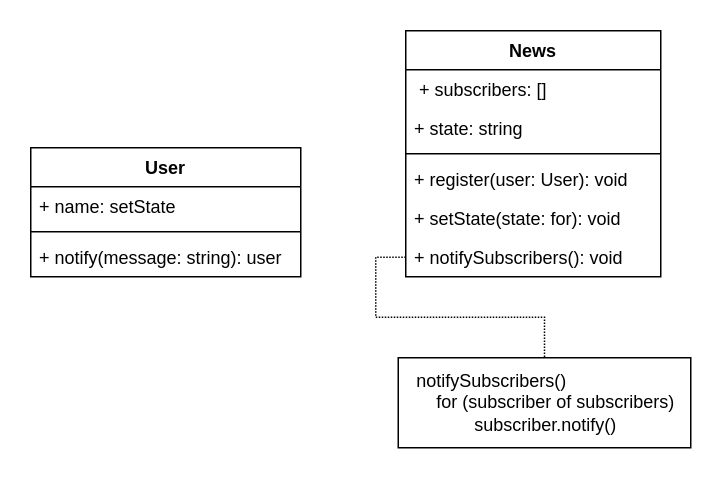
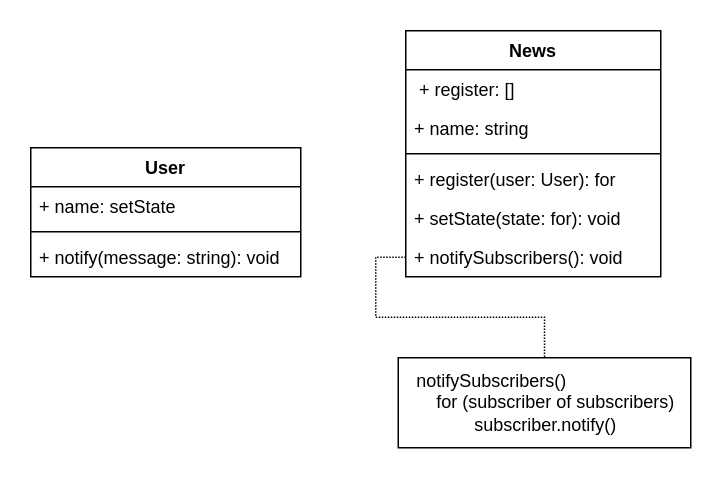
  <mxCell id="0" />
  <mxCell id="1" parent="0" />
  <mxCell id="2" value="User" style="swimlane;fontStyle=1;align=center;verticalAlign=top;childLayout=stackLayout;horizontal=1;startSize=26;horizontalStack=0;resizeParent=1;resizeParentMax=0;resizeLast=0;collapsible=1;marginBottom=0;" vertex="1" parent="1"><mxGeometry x="20" y="98" width="180" height="86" as="geometry" /></mxCell>
  <mxCell id="3" value="+ name: setState" style="text;strokeColor=none;fillColor=none;align=left;verticalAlign=top;spacingLeft=4;spacingRight=4;overflow=hidden;rotatable=0;points=[[0,0.5],[1,0.5]];portConstraint=eastwest;" vertex="1" parent="2"><mxGeometry y="26" width="180" height="26" as="geometry" /></mxCell>
  <mxCell id="4" value="" style="line;strokeWidth=1;fillColor=none;align=left;verticalAlign=middle;spacingTop=-1;spacingLeft=3;spacingRight=3;rotatable=0;labelPosition=right;points=[];portConstraint=eastwest;" vertex="1" parent="2"><mxGeometry y="52" width="180" height="8" as="geometry" /></mxCell>
- <mxCell id="5" value="+ notify(message: string): user" style="text;strokeColor=none;fillColor=none;align=left;verticalAlign=top;spacingLeft=4;spacingRight=4;overflow=hidden;rotatable=0;points=[[0,0.5],[1,0.5]];portConstraint=eastwest;" vertex="1" parent="2"><mxGeometry y="60" width="180" height="26" as="geometry" /></mxCell>
+ <mxCell id="5" value="+ notify(message: string): void" style="text;strokeColor=none;fillColor=none;align=left;verticalAlign=top;spacingLeft=4;spacingRight=4;overflow=hidden;rotatable=0;points=[[0,0.5],[1,0.5]];portConstraint=eastwest;" vertex="1" parent="2"><mxGeometry y="60" width="180" height="26" as="geometry" /></mxCell>
  <mxCell id="6" value="News" style="swimlane;fontStyle=1;align=center;verticalAlign=top;childLayout=stackLayout;horizontal=1;startSize=26;horizontalStack=0;resizeParent=1;resizeParentMax=0;resizeLast=0;collapsible=1;marginBottom=0;" vertex="1" parent="1"><mxGeometry x="270" y="20" width="170" height="164" as="geometry" /></mxCell>
- <mxCell id="7" value=" + subscribers: []" style="text;strokeColor=none;fillColor=none;align=left;verticalAlign=top;spacingLeft=4;spacingRight=4;overflow=hidden;rotatable=0;points=[[0,0.5],[1,0.5]];portConstraint=eastwest;" vertex="1" parent="6"><mxGeometry y="26" width="170" height="26" as="geometry" /></mxCell>
- <mxCell id="8" value="+ state: string" style="text;strokeColor=none;fillColor=none;align=left;verticalAlign=top;spacingLeft=4;spacingRight=4;overflow=hidden;rotatable=0;points=[[0,0.5],[1,0.5]];portConstraint=eastwest;" vertex="1" parent="6"><mxGeometry y="52" width="170" height="26" as="geometry" /></mxCell>
+ <mxCell id="7" value=" + register: []" style="text;strokeColor=none;fillColor=none;align=left;verticalAlign=top;spacingLeft=4;spacingRight=4;overflow=hidden;rotatable=0;points=[[0,0.5],[1,0.5]];portConstraint=eastwest;" vertex="1" parent="6"><mxGeometry y="26" width="170" height="26" as="geometry" /></mxCell>
+ <mxCell id="8" value="+ name: string" style="text;strokeColor=none;fillColor=none;align=left;verticalAlign=top;spacingLeft=4;spacingRight=4;overflow=hidden;rotatable=0;points=[[0,0.5],[1,0.5]];portConstraint=eastwest;" vertex="1" parent="6"><mxGeometry y="52" width="170" height="26" as="geometry" /></mxCell>
  <mxCell id="9" value="" style="line;strokeWidth=1;fillColor=none;align=left;verticalAlign=middle;spacingTop=-1;spacingLeft=3;spacingRight=3;rotatable=0;labelPosition=right;points=[];portConstraint=eastwest;" vertex="1" parent="6"><mxGeometry y="78" width="170" height="8" as="geometry" /></mxCell>
- <mxCell id="10" value="+ register(user: User): void" style="text;strokeColor=none;fillColor=none;align=left;verticalAlign=top;spacingLeft=4;spacingRight=4;overflow=hidden;rotatable=0;points=[[0,0.5],[1,0.5]];portConstraint=eastwest;" vertex="1" parent="6"><mxGeometry y="86" width="170" height="26" as="geometry" /></mxCell>
+ <mxCell id="10" value="+ register(user: User): for" style="text;strokeColor=none;fillColor=none;align=left;verticalAlign=top;spacingLeft=4;spacingRight=4;overflow=hidden;rotatable=0;points=[[0,0.5],[1,0.5]];portConstraint=eastwest;" vertex="1" parent="6"><mxGeometry y="86" width="170" height="26" as="geometry" /></mxCell>
  <mxCell id="11" value="+ setState(state: for): void" style="text;strokeColor=none;fillColor=none;align=left;verticalAlign=top;spacingLeft=4;spacingRight=4;overflow=hidden;rotatable=0;points=[[0,0.5],[1,0.5]];portConstraint=eastwest;" vertex="1" parent="6"><mxGeometry y="112" width="170" height="26" as="geometry" /></mxCell>
  <mxCell id="12" value="+ notifySubscribers(): void" style="text;strokeColor=none;fillColor=none;align=left;verticalAlign=top;spacingLeft=4;spacingRight=4;overflow=hidden;rotatable=0;points=[[0,0.5],[1,0.5]];portConstraint=eastwest;" vertex="1" parent="6"><mxGeometry y="138" width="170" height="26" as="geometry" /></mxCell>
  <mxCell id="13" value="&lt;div style=&quot;text-align: left&quot;&gt;&lt;span&gt;notifySubscribers()&lt;/span&gt;&lt;/div&gt;&amp;nbsp; &amp;nbsp; for (subscriber of subscribers)&lt;br&gt;subscriber.notify()" style="html=1;" vertex="1" parent="1"><mxGeometry x="265" y="238" width="195" height="60" as="geometry" /></mxCell>
  <mxCell id="14" style="edgeStyle=orthogonalEdgeStyle;rounded=0;orthogonalLoop=1;jettySize=auto;html=1;exitX=0;exitY=0.5;exitDx=0;exitDy=0;endArrow=none;endFill=0;endSize=12;dashed=1;dashPattern=1 1;" edge="1" parent="1" source="12" target="13"><mxGeometry relative="1" as="geometry" /></mxCell>
